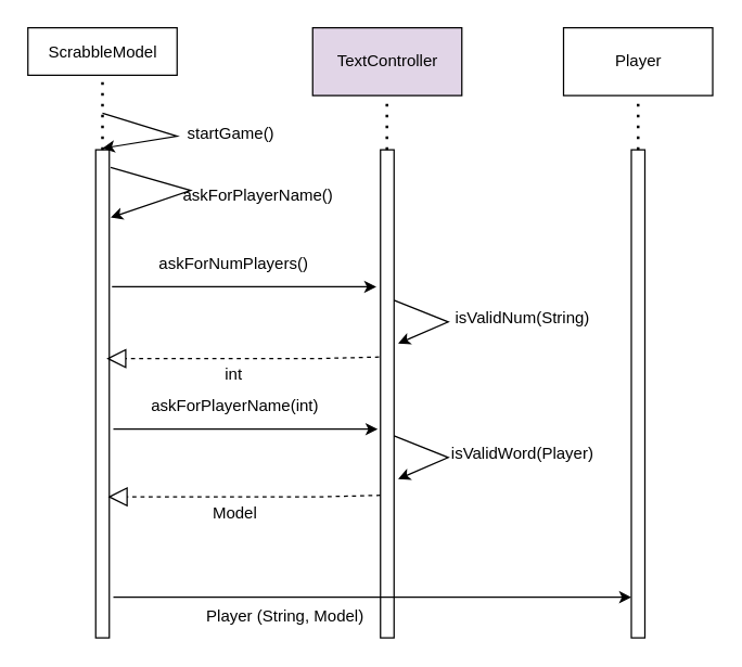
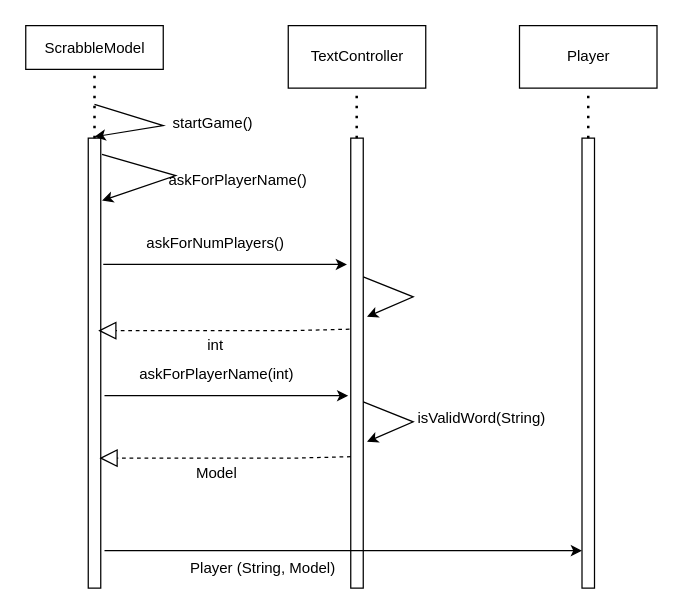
  <mxCell id="0" />
  <mxCell id="1" parent="0" />
  <mxCell id="2" value="ScrabbleModel" style="html=1;" vertex="1" parent="1"><mxGeometry x="20" y="20" width="110" height="35" as="geometry" /></mxCell>
  <mxCell id="3" value="" style="html=1;points=[];perimeter=orthogonalPerimeter;" vertex="1" parent="1"><mxGeometry x="70" y="110" width="10" height="360" as="geometry" /></mxCell>
- <mxCell id="4" value="TextController" style="html=1;fillColor=#e1d5e7;" vertex="1" parent="1"><mxGeometry x="230" y="20" width="110" height="50" as="geometry" /></mxCell>
+ <mxCell id="4" value="TextController" style="html=1;" vertex="1" parent="1"><mxGeometry x="230" y="20" width="110" height="50" as="geometry" /></mxCell>
  <mxCell id="5" value="Player" style="html=1;" vertex="1" parent="1"><mxGeometry x="415" y="20" width="110" height="50" as="geometry" /></mxCell>
  <mxCell id="6" value="" style="html=1;points=[];perimeter=orthogonalPerimeter;" vertex="1" parent="1"><mxGeometry x="280" y="110" width="10" height="360" as="geometry" /></mxCell>
  <mxCell id="7" value="" style="html=1;points=[];perimeter=orthogonalPerimeter;" vertex="1" parent="1"><mxGeometry x="465" y="110" width="10" height="360" as="geometry" /></mxCell>
  <mxCell id="8" value="" style="endArrow=none;dashed=1;html=1;dashPattern=1 3;strokeWidth=2;rounded=1;entryX=0.5;entryY=1;entryDx=0;entryDy=0;" edge="1" parent="1" source="3" target="2"><mxGeometry width="50" height="50" relative="1" as="geometry"><mxPoint x="170" y="300" as="sourcePoint" /><mxPoint x="220" y="250" as="targetPoint" /><Array as="points" /></mxGeometry></mxCell>
  <mxCell id="9" value="startGame()" style="text;align=center;fontStyle=0;verticalAlign=middle;spacingLeft=3;spacingRight=3;strokeColor=none;rotatable=0;points=[[0,0.5],[1,0.5]];portConstraint=eastwest;" vertex="1" parent="1"><mxGeometry x="130" y="84" width="80" height="26" as="geometry" /></mxCell>
  <mxCell id="10" value="" style="endArrow=classic;html=1;entryX=0.5;entryY=-0.003;entryDx=0;entryDy=0;entryPerimeter=0;rounded=0;" edge="1" parent="1" target="3"><mxGeometry width="50" height="50" relative="1" as="geometry"><mxPoint x="75" y="83" as="sourcePoint" /><mxPoint x="90" y="120" as="targetPoint" /><Array as="points"><mxPoint x="130" y="100" /></Array></mxGeometry></mxCell>
  <mxCell id="11" value="" style="endArrow=classic;html=1;rounded=0;exitX=1.1;exitY=0.036;exitDx=0;exitDy=0;exitPerimeter=0;" edge="1" parent="1" source="3"><mxGeometry width="50" height="50" relative="1" as="geometry"><mxPoint x="100" y="170" as="sourcePoint" /><mxPoint x="81" y="160" as="targetPoint" /><Array as="points"><mxPoint x="140" y="140" /></Array></mxGeometry></mxCell>
  <mxCell id="12" value="askForPlayerName()" style="text;align=center;fontStyle=0;verticalAlign=middle;spacingLeft=3;spacingRight=3;strokeColor=none;rotatable=0;points=[[0,0.5],[1,0.5]];portConstraint=eastwest;" vertex="1" parent="1"><mxGeometry x="150" y="130" width="80" height="26" as="geometry" /></mxCell>
  <mxCell id="13" value="" style="endArrow=classic;html=1;rounded=0;entryX=-0.5;entryY=0.278;entryDx=0;entryDy=0;entryPerimeter=0;" edge="1" parent="1"><mxGeometry width="50" height="50" relative="1" as="geometry"><mxPoint x="82" y="211" as="sourcePoint" /><mxPoint x="277" y="211.08" as="targetPoint" /><Array as="points"><mxPoint x="122" y="211" /></Array></mxGeometry></mxCell>
  <mxCell id="14" value="askForNumPlayers()" style="text;align=center;fontStyle=0;verticalAlign=middle;spacingLeft=3;spacingRight=3;strokeColor=none;rotatable=0;points=[[0,0.5],[1,0.5]];portConstraint=eastwest;" vertex="1" parent="1"><mxGeometry x="132" y="180" width="80" height="26" as="geometry" /></mxCell>
  <mxCell id="15" value="int" style="text;align=center;fontStyle=0;verticalAlign=middle;spacingLeft=3;spacingRight=3;strokeColor=none;rotatable=0;points=[[0,0.5],[1,0.5]];portConstraint=eastwest;" vertex="1" parent="1"><mxGeometry x="132" y="262" width="80" height="26" as="geometry" /></mxCell>
  <mxCell id="16" value="" style="endArrow=classic;html=1;rounded=0;entryX=1.3;entryY=0.561;entryDx=0;entryDy=0;entryPerimeter=0;" edge="1" parent="1"><mxGeometry width="50" height="50" relative="1" as="geometry"><mxPoint x="290" y="221" as="sourcePoint" /><mxPoint x="293" y="252.96" as="targetPoint" /><Array as="points"><mxPoint x="330" y="237" /></Array></mxGeometry></mxCell>
- <mxCell id="17" value="isValidNum(String)" style="text;align=center;fontStyle=0;verticalAlign=middle;spacingLeft=3;spacingRight=3;strokeColor=none;rotatable=0;points=[[0,0.5],[1,0.5]];portConstraint=eastwest;" vertex="1" parent="1"><mxGeometry x="340" y="220" width="90" height="26" as="geometry" /></mxCell>
  <mxCell id="18" value="" style="endArrow=block;dashed=1;endFill=0;endSize=12;html=1;rounded=0;exitX=-0.4;exitY=0.608;exitDx=0;exitDy=0;exitPerimeter=0;" edge="1" parent="1"><mxGeometry width="160" relative="1" as="geometry"><mxPoint x="279" y="262.88" as="sourcePoint" /><mxPoint x="78" y="264" as="targetPoint" /><Array as="points"><mxPoint x="233" y="264" /></Array></mxGeometry></mxCell>
  <mxCell id="19" value="" style="endArrow=classic;html=1;rounded=0;entryX=-0.5;entryY=0.278;entryDx=0;entryDy=0;entryPerimeter=0;" edge="1" parent="1"><mxGeometry width="50" height="50" relative="1" as="geometry"><mxPoint x="83" y="316" as="sourcePoint" /><mxPoint x="278" y="316.08" as="targetPoint" /><Array as="points"><mxPoint x="123" y="316" /></Array></mxGeometry></mxCell>
  <mxCell id="20" value="askForPlayerName(int)" style="text;align=center;fontStyle=0;verticalAlign=middle;spacingLeft=3;spacingRight=3;strokeColor=none;rotatable=0;points=[[0,0.5],[1,0.5]];portConstraint=eastwest;" vertex="1" parent="1"><mxGeometry x="133" y="285" width="80" height="26" as="geometry" /></mxCell>
  <mxCell id="21" value="" style="endArrow=classic;html=1;rounded=0;entryX=1.3;entryY=0.561;entryDx=0;entryDy=0;entryPerimeter=0;" edge="1" parent="1"><mxGeometry width="50" height="50" relative="1" as="geometry"><mxPoint x="290" y="321" as="sourcePoint" /><mxPoint x="293" y="352.96" as="targetPoint" /><Array as="points"><mxPoint x="330" y="337" /></Array></mxGeometry></mxCell>
- <mxCell id="22" value="isValidWord(Player)" style="text;align=center;fontStyle=0;verticalAlign=middle;spacingLeft=3;spacingRight=3;strokeColor=none;rotatable=0;points=[[0,0.5],[1,0.5]];portConstraint=eastwest;" vertex="1" parent="1"><mxGeometry x="340" y="320" width="90" height="26" as="geometry" /></mxCell>
+ <mxCell id="22" value="isValidWord(String)" style="text;align=center;fontStyle=0;verticalAlign=middle;spacingLeft=3;spacingRight=3;strokeColor=none;rotatable=0;points=[[0,0.5],[1,0.5]];portConstraint=eastwest;" vertex="1" parent="1"><mxGeometry x="340" y="320" width="90" height="26" as="geometry" /></mxCell>
  <mxCell id="23" value="" style="endArrow=block;dashed=1;endFill=0;endSize=12;html=1;rounded=0;exitX=-0.4;exitY=0.608;exitDx=0;exitDy=0;exitPerimeter=0;" edge="1" parent="1"><mxGeometry width="160" relative="1" as="geometry"><mxPoint x="280" y="364.88" as="sourcePoint" /><mxPoint x="79" y="366" as="targetPoint" /><Array as="points"><mxPoint x="234" y="366" /></Array></mxGeometry></mxCell>
  <mxCell id="24" value="Model" style="text;align=center;fontStyle=0;verticalAlign=middle;spacingLeft=3;spacingRight=3;strokeColor=none;rotatable=0;points=[[0,0.5],[1,0.5]];portConstraint=eastwest;" vertex="1" parent="1"><mxGeometry x="133" y="364" width="80" height="26" as="geometry" /></mxCell>
  <mxCell id="25" value="" style="endArrow=classic;html=1;rounded=0;" edge="1" parent="1" target="7"><mxGeometry width="50" height="50" relative="1" as="geometry"><mxPoint x="83" y="440" as="sourcePoint" /><mxPoint x="133" y="390" as="targetPoint" /></mxGeometry></mxCell>
  <mxCell id="26" value="Player (String, Model)" style="text;align=center;fontStyle=0;verticalAlign=middle;spacingLeft=3;spacingRight=3;strokeColor=none;rotatable=0;points=[[0,0.5],[1,0.5]];portConstraint=eastwest;" vertex="1" parent="1"><mxGeometry x="170" y="440" width="80" height="26" as="geometry" /></mxCell>
  <mxCell id="27" value="" style="endArrow=none;dashed=1;html=1;dashPattern=1 3;strokeWidth=2;rounded=1;entryX=0.5;entryY=1;entryDx=0;entryDy=0;" edge="1" parent="1"><mxGeometry width="50" height="50" relative="1" as="geometry"><mxPoint x="284.76" y="110" as="sourcePoint" /><mxPoint x="284.76" y="70" as="targetPoint" /><Array as="points" /></mxGeometry></mxCell>
  <mxCell id="28" value="" style="endArrow=none;dashed=1;html=1;dashPattern=1 3;strokeWidth=2;rounded=1;entryX=0.5;entryY=1;entryDx=0;entryDy=0;" edge="1" parent="1"><mxGeometry width="50" height="50" relative="1" as="geometry"><mxPoint x="470" y="110" as="sourcePoint" /><mxPoint x="470" y="70" as="targetPoint" /><Array as="points" /></mxGeometry></mxCell>
